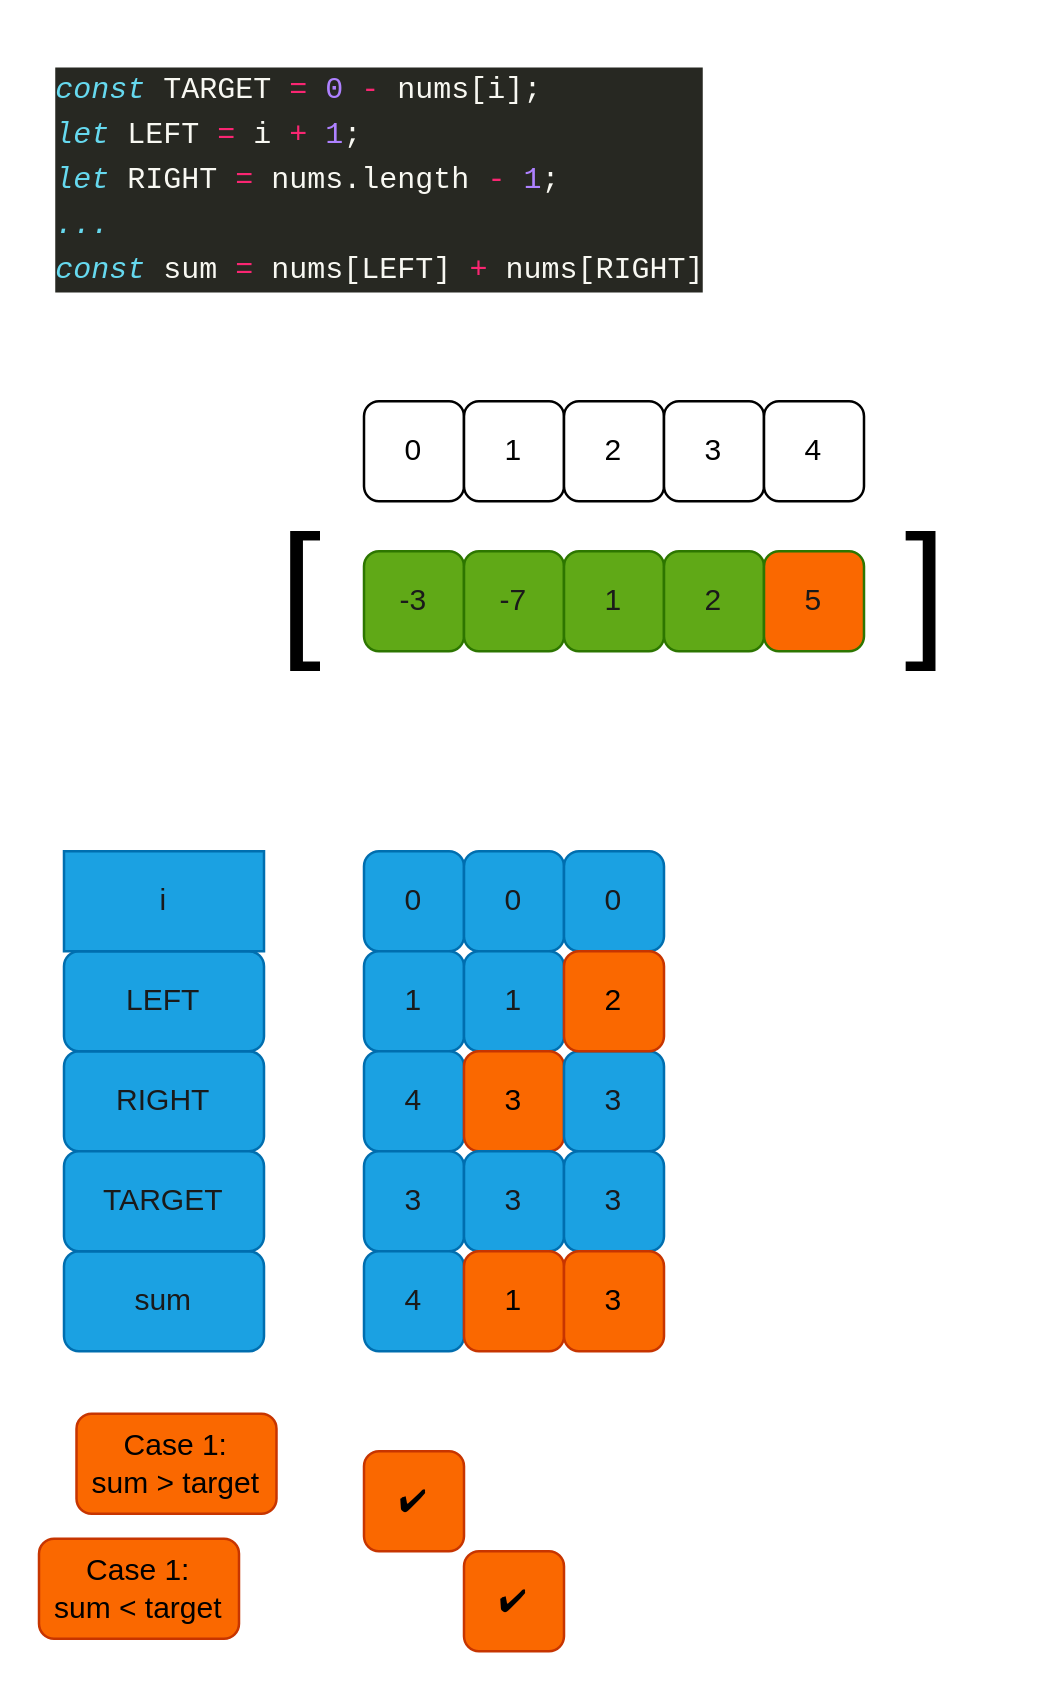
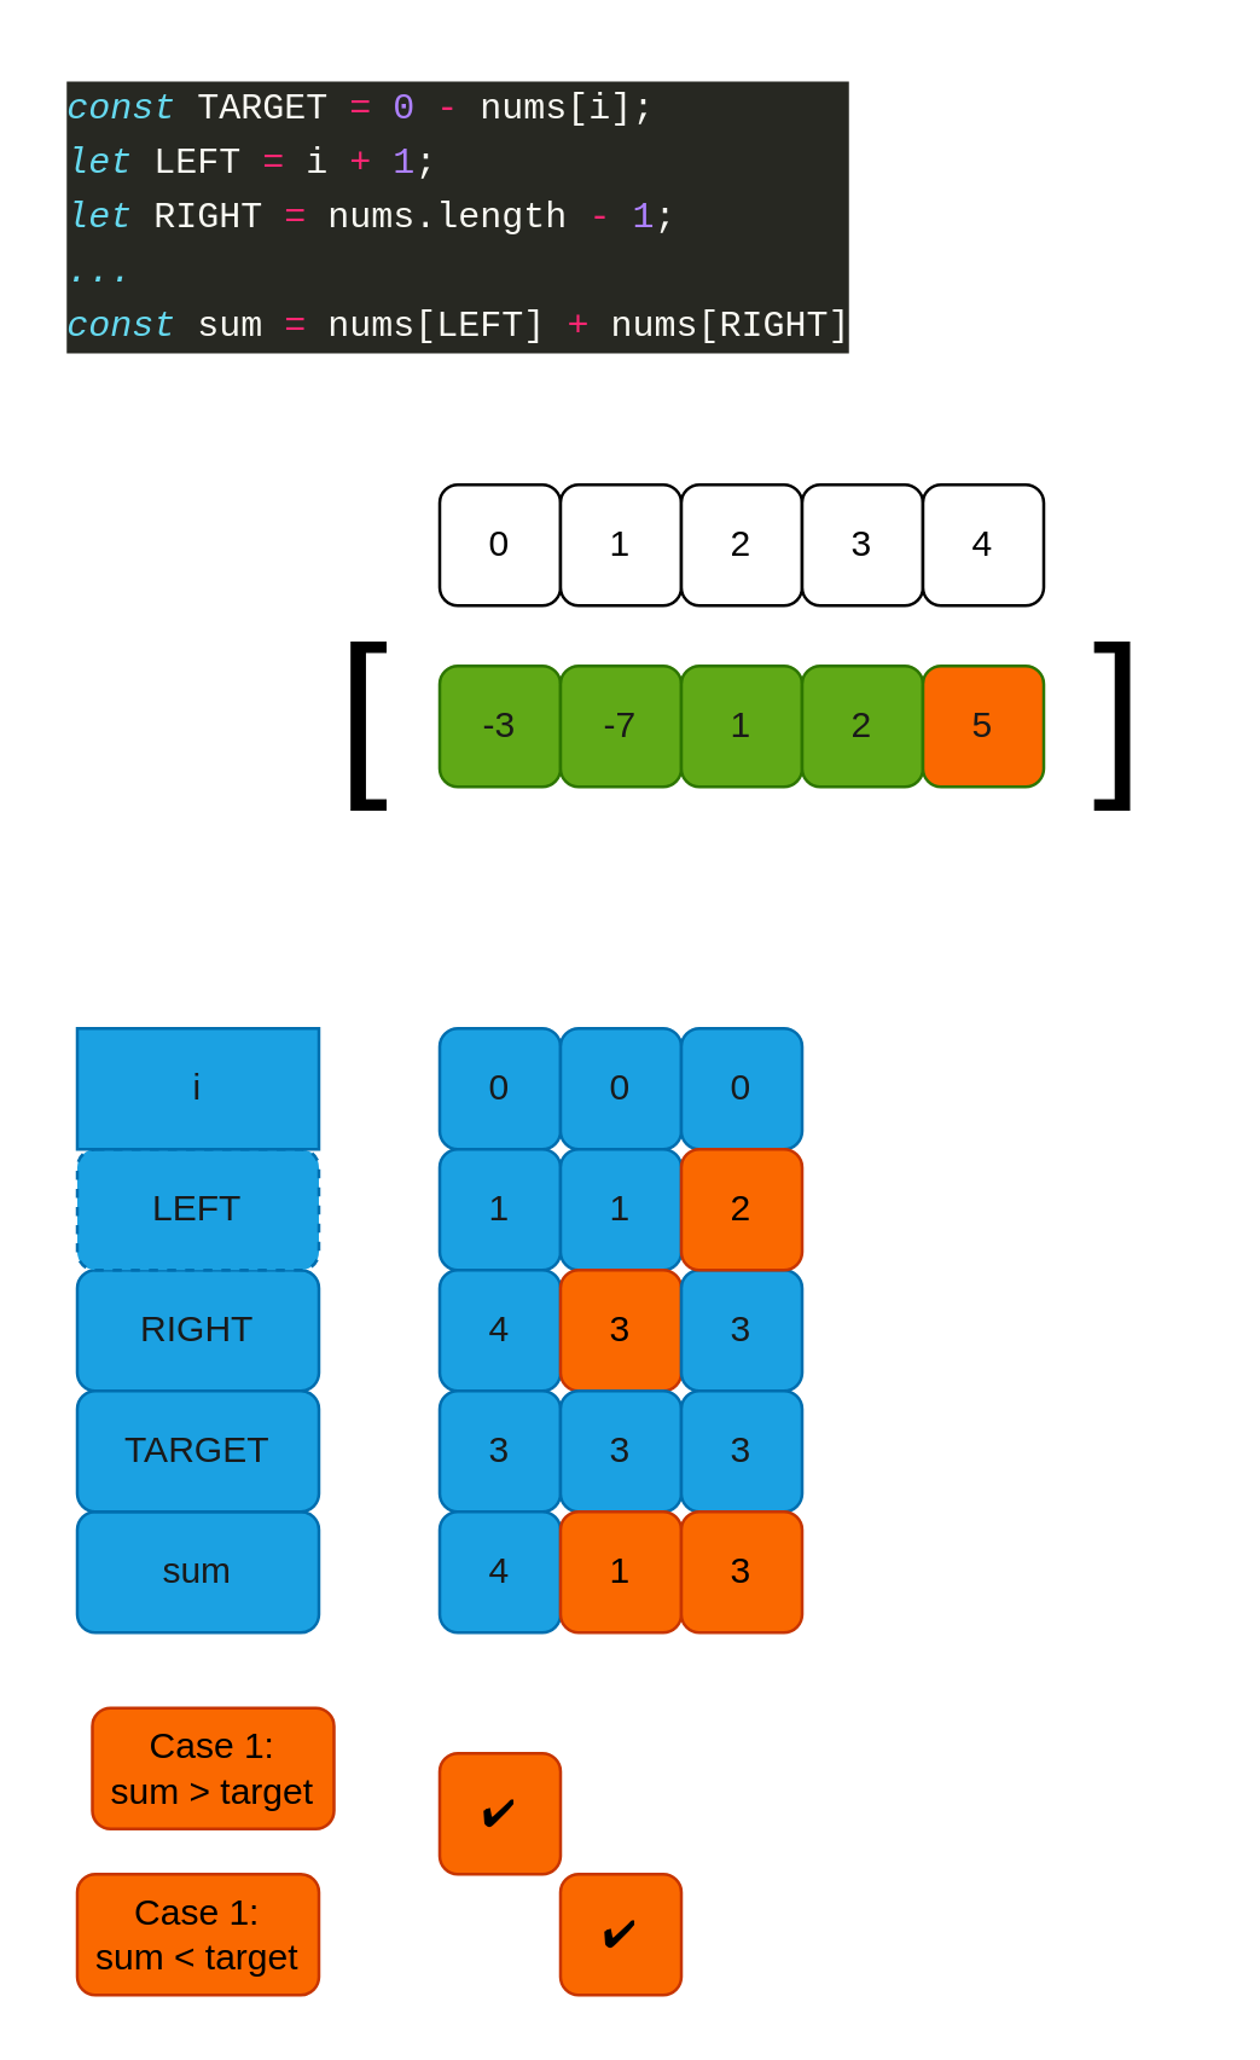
  <mxCell id="0" />
  <mxCell id="1" parent="0" />
  <mxCell id="2" value="-3" style="rounded=1;whiteSpace=wrap;html=1;fillColor=#60a917;fontColor=#1A1A1A;strokeColor=#2D7600;" vertex="1" parent="1"><mxGeometry x="145" y="220" width="40" height="40" as="geometry" /></mxCell>
  <mxCell id="3" value="-7" style="rounded=1;whiteSpace=wrap;html=1;fillColor=#60a917;fontColor=#1A1A1A;strokeColor=#2D7600;" vertex="1" parent="1"><mxGeometry x="185" y="220" width="40" height="40" as="geometry" /></mxCell>
  <mxCell id="4" value="1" style="rounded=1;whiteSpace=wrap;html=1;fillColor=#60a917;fontColor=#1A1A1A;strokeColor=#2D7600;" vertex="1" parent="1"><mxGeometry x="225" y="220" width="40" height="40" as="geometry" /></mxCell>
  <mxCell id="5" value="2" style="rounded=1;whiteSpace=wrap;html=1;fillColor=#60a917;fontColor=#1A1A1A;strokeColor=#2D7600;" vertex="1" parent="1"><mxGeometry x="265" y="220" width="40" height="40" as="geometry" /></mxCell>
  <mxCell id="6" value="5" style="rounded=1;whiteSpace=wrap;html=1;fillColor=#fa6800;fontColor=#1A1A1A;strokeColor=#2D7600;" vertex="1" parent="1"><mxGeometry x="305" y="220" width="40" height="40" as="geometry" /></mxCell>
  <mxCell id="7" value="&lt;font style=&quot;font-size: 60px;&quot;&gt;[&lt;/font&gt;" style="text;html=1;strokeColor=none;fillColor=none;align=center;verticalAlign=middle;whiteSpace=wrap;rounded=0;fontSize=60;" vertex="1" parent="1"><mxGeometry x="95" y="190" width="50" height="90" as="geometry" /></mxCell>
  <mxCell id="8" value="&lt;font style=&quot;font-size: 60px&quot;&gt;]&lt;/font&gt;" style="text;html=1;strokeColor=none;fillColor=none;align=center;verticalAlign=middle;whiteSpace=wrap;rounded=0;fontSize=60;" vertex="1" parent="1"><mxGeometry x="345" y="190" width="50" height="90" as="geometry" /></mxCell>
  <mxCell id="9" value="0" style="rounded=1;whiteSpace=wrap;html=1;" vertex="1" parent="1"><mxGeometry x="145" y="160" width="40" height="40" as="geometry" /></mxCell>
  <mxCell id="10" value="1" style="rounded=1;whiteSpace=wrap;html=1;" vertex="1" parent="1"><mxGeometry x="185" y="160" width="40" height="40" as="geometry" /></mxCell>
  <mxCell id="11" value="2" style="rounded=1;whiteSpace=wrap;html=1;" vertex="1" parent="1"><mxGeometry x="225" y="160" width="40" height="40" as="geometry" /></mxCell>
  <mxCell id="12" value="3" style="rounded=1;whiteSpace=wrap;html=1;" vertex="1" parent="1"><mxGeometry x="265" y="160" width="40" height="40" as="geometry" /></mxCell>
  <mxCell id="13" value="4" style="rounded=1;whiteSpace=wrap;html=1;" vertex="1" parent="1"><mxGeometry x="305" y="160" width="40" height="40" as="geometry" /></mxCell>
  <mxCell id="14" value="0" style="rounded=1;whiteSpace=wrap;html=1;fillColor=#1ba1e2;fontColor=#1A1A1A;strokeColor=#006EAF;" vertex="1" parent="1"><mxGeometry x="145" y="340" width="40" height="40" as="geometry" /></mxCell>
  <mxCell id="15" value="1" style="rounded=1;whiteSpace=wrap;html=1;fillColor=#1ba1e2;fontColor=#1A1A1A;strokeColor=#006EAF;" vertex="1" parent="1"><mxGeometry x="145" y="380" width="40" height="40" as="geometry" /></mxCell>
  <mxCell id="16" value="4" style="rounded=1;whiteSpace=wrap;html=1;fillColor=#1ba1e2;fontColor=#1A1A1A;strokeColor=#006EAF;" vertex="1" parent="1"><mxGeometry x="145" y="420" width="40" height="40" as="geometry" /></mxCell>
  <mxCell id="17" value="3" style="rounded=1;whiteSpace=wrap;html=1;fillColor=#1ba1e2;fontColor=#1A1A1A;strokeColor=#006EAF;" vertex="1" parent="1"><mxGeometry x="145" y="460" width="40" height="40" as="geometry" /></mxCell>
  <mxCell id="18" value="4" style="rounded=1;whiteSpace=wrap;html=1;fillColor=#1ba1e2;fontColor=#1A1A1A;strokeColor=#006EAF;" vertex="1" parent="1"><mxGeometry x="145" y="500" width="40" height="40" as="geometry" /></mxCell>
  <mxCell id="19" value="0" style="rounded=1;whiteSpace=wrap;html=1;fillColor=#1ba1e2;fontColor=#1A1A1A;strokeColor=#006EAF;" vertex="1" parent="1"><mxGeometry x="185" y="340" width="40" height="40" as="geometry" /></mxCell>
  <mxCell id="20" value="1" style="rounded=1;whiteSpace=wrap;html=1;fillColor=#1ba1e2;fontColor=#1A1A1A;strokeColor=#006EAF;" vertex="1" parent="1"><mxGeometry x="185" y="380" width="40" height="40" as="geometry" /></mxCell>
  <mxCell id="21" value="3" style="rounded=1;whiteSpace=wrap;html=1;fillColor=#fa6800;fontColor=#000000;strokeColor=#C73500;" vertex="1" parent="1"><mxGeometry x="185" y="420" width="40" height="40" as="geometry" /></mxCell>
  <mxCell id="22" value="3" style="rounded=1;whiteSpace=wrap;html=1;fillColor=#1ba1e2;fontColor=#1A1A1A;strokeColor=#006EAF;" vertex="1" parent="1"><mxGeometry x="185" y="460" width="40" height="40" as="geometry" /></mxCell>
  <mxCell id="23" value="1" style="rounded=1;whiteSpace=wrap;html=1;fillColor=#fa6800;fontColor=#000000;strokeColor=#C73500;" vertex="1" parent="1"><mxGeometry x="185" y="500" width="40" height="40" as="geometry" /></mxCell>
  <mxCell id="24" value="&lt;div style=&quot;color: rgb(248 , 248 , 242) ; background-color: rgb(39 , 40 , 34) ; font-family: &amp;#34;menlo&amp;#34; , &amp;#34;monaco&amp;#34; , &amp;#34;courier new&amp;#34; , monospace ; font-weight: normal ; font-size: 12px ; line-height: 18px&quot;&gt;&lt;div&gt;&lt;span style=&quot;color: #f8f8f2&quot;&gt;    &lt;/span&gt;&lt;span style=&quot;color: #66d9ef ; font-style: italic&quot;&gt;const&lt;/span&gt;&lt;span style=&quot;color: #f8f8f2&quot;&gt; TARGET &lt;/span&gt;&lt;span style=&quot;color: #f92672&quot;&gt;=&lt;/span&gt;&lt;span style=&quot;color: #f8f8f2&quot;&gt; &lt;/span&gt;&lt;span style=&quot;color: #ae81ff&quot;&gt;0&lt;/span&gt;&lt;span style=&quot;color: #f8f8f2&quot;&gt; &lt;/span&gt;&lt;span style=&quot;color: #f92672&quot;&gt;-&lt;/span&gt;&lt;span style=&quot;color: #f8f8f2&quot;&gt; nums[i];&lt;/span&gt;&lt;/div&gt;&lt;div&gt;&lt;span style=&quot;color: #f8f8f2&quot;&gt;    &lt;/span&gt;&lt;span style=&quot;color: #66d9ef ; font-style: italic&quot;&gt;let&lt;/span&gt;&lt;span style=&quot;color: #f8f8f2&quot;&gt; LEFT &lt;/span&gt;&lt;span style=&quot;color: #f92672&quot;&gt;=&lt;/span&gt;&lt;span style=&quot;color: #f8f8f2&quot;&gt; i &lt;/span&gt;&lt;span style=&quot;color: #f92672&quot;&gt;+&lt;/span&gt;&lt;span style=&quot;color: #f8f8f2&quot;&gt; &lt;/span&gt;&lt;span style=&quot;color: #ae81ff&quot;&gt;1&lt;/span&gt;&lt;span style=&quot;color: #f8f8f2&quot;&gt;;&lt;/span&gt;&lt;/div&gt;&lt;div&gt;&lt;span style=&quot;color: #f8f8f2&quot;&gt;    &lt;/span&gt;&lt;span style=&quot;color: #66d9ef ; font-style: italic&quot;&gt;let&lt;/span&gt;&lt;span style=&quot;color: #f8f8f2&quot;&gt; RIGHT &lt;/span&gt;&lt;span style=&quot;color: #f92672&quot;&gt;=&lt;/span&gt;&lt;span style=&quot;color: #f8f8f2&quot;&gt; nums.length &lt;/span&gt;&lt;span style=&quot;color: #f92672&quot;&gt;-&lt;/span&gt;&lt;span style=&quot;color: #f8f8f2&quot;&gt; &lt;/span&gt;&lt;span style=&quot;color: #ae81ff&quot;&gt;1&lt;/span&gt;&lt;span style=&quot;color: #f8f8f2&quot;&gt;;&lt;/span&gt;&lt;/div&gt;&lt;div&gt;&lt;div style=&quot;font-family: &amp;#34;menlo&amp;#34; , &amp;#34;monaco&amp;#34; , &amp;#34;courier new&amp;#34; , monospace ; line-height: 18px&quot;&gt;&lt;span style=&quot;color: #66d9ef ; font-style: italic&quot;&gt;...&lt;/span&gt;&lt;/div&gt;&lt;div style=&quot;font-family: &amp;#34;menlo&amp;#34; , &amp;#34;monaco&amp;#34; , &amp;#34;courier new&amp;#34; , monospace ; line-height: 18px&quot;&gt;&lt;span style=&quot;color: #66d9ef ; font-style: italic&quot;&gt;const&lt;/span&gt; sum &lt;span style=&quot;color: #f92672&quot;&gt;=&lt;/span&gt; nums[LEFT] &lt;span style=&quot;color: #f92672&quot;&gt;+&lt;/span&gt; nums[RIGHT]&lt;/div&gt;&lt;/div&gt;&lt;div&gt;&lt;span style=&quot;color: #f8f8f2&quot;&gt;&lt;/span&gt;&lt;/div&gt;&lt;/div&gt;" style="text;whiteSpace=wrap;html=1;fontSize=60;fontColor=#1A1A1A;" vertex="1" parent="1"><mxGeometry x="20" y="20" width="300" height="110" as="geometry" /></mxCell>
  <mxCell id="25" value="Case 1:&lt;br&gt;sum &amp;gt; target" style="rounded=1;whiteSpace=wrap;html=1;fillColor=#fa6800;fontColor=#000000;strokeColor=#C73500;" vertex="1" parent="1"><mxGeometry x="30" y="565" width="80" height="40" as="geometry" /></mxCell>
  <mxCell id="26" value="s" style="group" vertex="1" connectable="0" parent="1"><mxGeometry x="25" y="340" width="80" height="200" as="geometry" /></mxCell>
  <mxCell id="27" value="sum" style="rounded=1;whiteSpace=wrap;html=1;fillColor=#1ba1e2;fontColor=#1A1A1A;strokeColor=#006EAF;" vertex="1" parent="26"><mxGeometry y="160" width="80" height="40" as="geometry" /></mxCell>
  <mxCell id="28" value="RIGHT" style="rounded=1;whiteSpace=wrap;html=1;fillColor=#1ba1e2;fontColor=#1A1A1A;strokeColor=#006EAF;" vertex="1" parent="26"><mxGeometry y="80" width="80" height="40" as="geometry" /></mxCell>
- <mxCell id="29" value="LEFT" style="rounded=1;whiteSpace=wrap;html=1;fillColor=#1ba1e2;fontColor=#1A1A1A;strokeColor=#006EAF;" vertex="1" parent="26"><mxGeometry y="40" width="80" height="40" as="geometry" /></mxCell>
+ <mxCell id="29" value="LEFT" style="rounded=1;whiteSpace=wrap;html=1;fillColor=#1ba1e2;fontColor=#1A1A1A;strokeColor=#006EAF;dashed=1;" vertex="1" parent="26"><mxGeometry y="40" width="80" height="40" as="geometry" /></mxCell>
  <mxCell id="30" value="TARGET" style="rounded=1;whiteSpace=wrap;html=1;fillColor=#1ba1e2;fontColor=#1A1A1A;strokeColor=#006EAF;" vertex="1" parent="26"><mxGeometry y="120" width="80" height="40" as="geometry" /></mxCell>
  <mxCell id="31" value="i" style="whiteSpace=wrap;html=1;fillColor=#1ba1e2;fontColor=#1A1A1A;strokeColor=#006EAF;rounded=0;" vertex="1" parent="26"><mxGeometry width="80" height="40" as="geometry" /></mxCell>
  <mxCell id="32" value="✔️" style="rounded=1;whiteSpace=wrap;html=1;fillColor=#fa6800;fontColor=#000000;strokeColor=#C73500;" vertex="1" parent="1"><mxGeometry x="145" y="580" width="40" height="40" as="geometry" /></mxCell>
  <mxCell id="33" value="0" style="rounded=1;whiteSpace=wrap;html=1;fillColor=#1ba1e2;fontColor=#1A1A1A;strokeColor=#006EAF;" vertex="1" parent="1"><mxGeometry x="225" y="340" width="40" height="40" as="geometry" /></mxCell>
  <mxCell id="34" value="3" style="rounded=1;whiteSpace=wrap;html=1;fillColor=#1ba1e2;fontColor=#1A1A1A;strokeColor=#006EAF;" vertex="1" parent="1"><mxGeometry x="225" y="420" width="40" height="40" as="geometry" /></mxCell>
  <mxCell id="35" value="3" style="rounded=1;whiteSpace=wrap;html=1;fillColor=#1ba1e2;fontColor=#1A1A1A;strokeColor=#006EAF;" vertex="1" parent="1"><mxGeometry x="225" y="460" width="40" height="40" as="geometry" /></mxCell>
  <mxCell id="36" value="3" style="rounded=1;whiteSpace=wrap;html=1;fillColor=#fa6800;fontColor=#000000;strokeColor=#C73500;" vertex="1" parent="1"><mxGeometry x="225" y="500" width="40" height="40" as="geometry" /></mxCell>
- <mxCell id="37" value="Case 1:&lt;br&gt;sum &amp;lt; target" style="rounded=1;whiteSpace=wrap;html=1;fillColor=#fa6800;fontColor=#000000;strokeColor=#C73500;" vertex="1" parent="1"><mxGeometry x="15" y="615" width="80" height="40" as="geometry" /></mxCell>
+ <mxCell id="37" value="Case 1:&lt;br&gt;sum &amp;lt; target" style="rounded=1;whiteSpace=wrap;html=1;fillColor=#fa6800;fontColor=#000000;strokeColor=#C73500;" vertex="1" parent="1"><mxGeometry x="25" y="620" width="80" height="40" as="geometry" /></mxCell>
  <mxCell id="38" value="✔️" style="rounded=1;whiteSpace=wrap;html=1;fillColor=#fa6800;fontColor=#000000;strokeColor=#C73500;" vertex="1" parent="1"><mxGeometry x="185" y="620" width="40" height="40" as="geometry" /></mxCell>
  <mxCell id="39" value="2" style="rounded=1;whiteSpace=wrap;html=1;fillColor=#fa6800;fontColor=#000000;strokeColor=#C73500;" vertex="1" parent="1"><mxGeometry x="225" y="380" width="40" height="40" as="geometry" /></mxCell>
